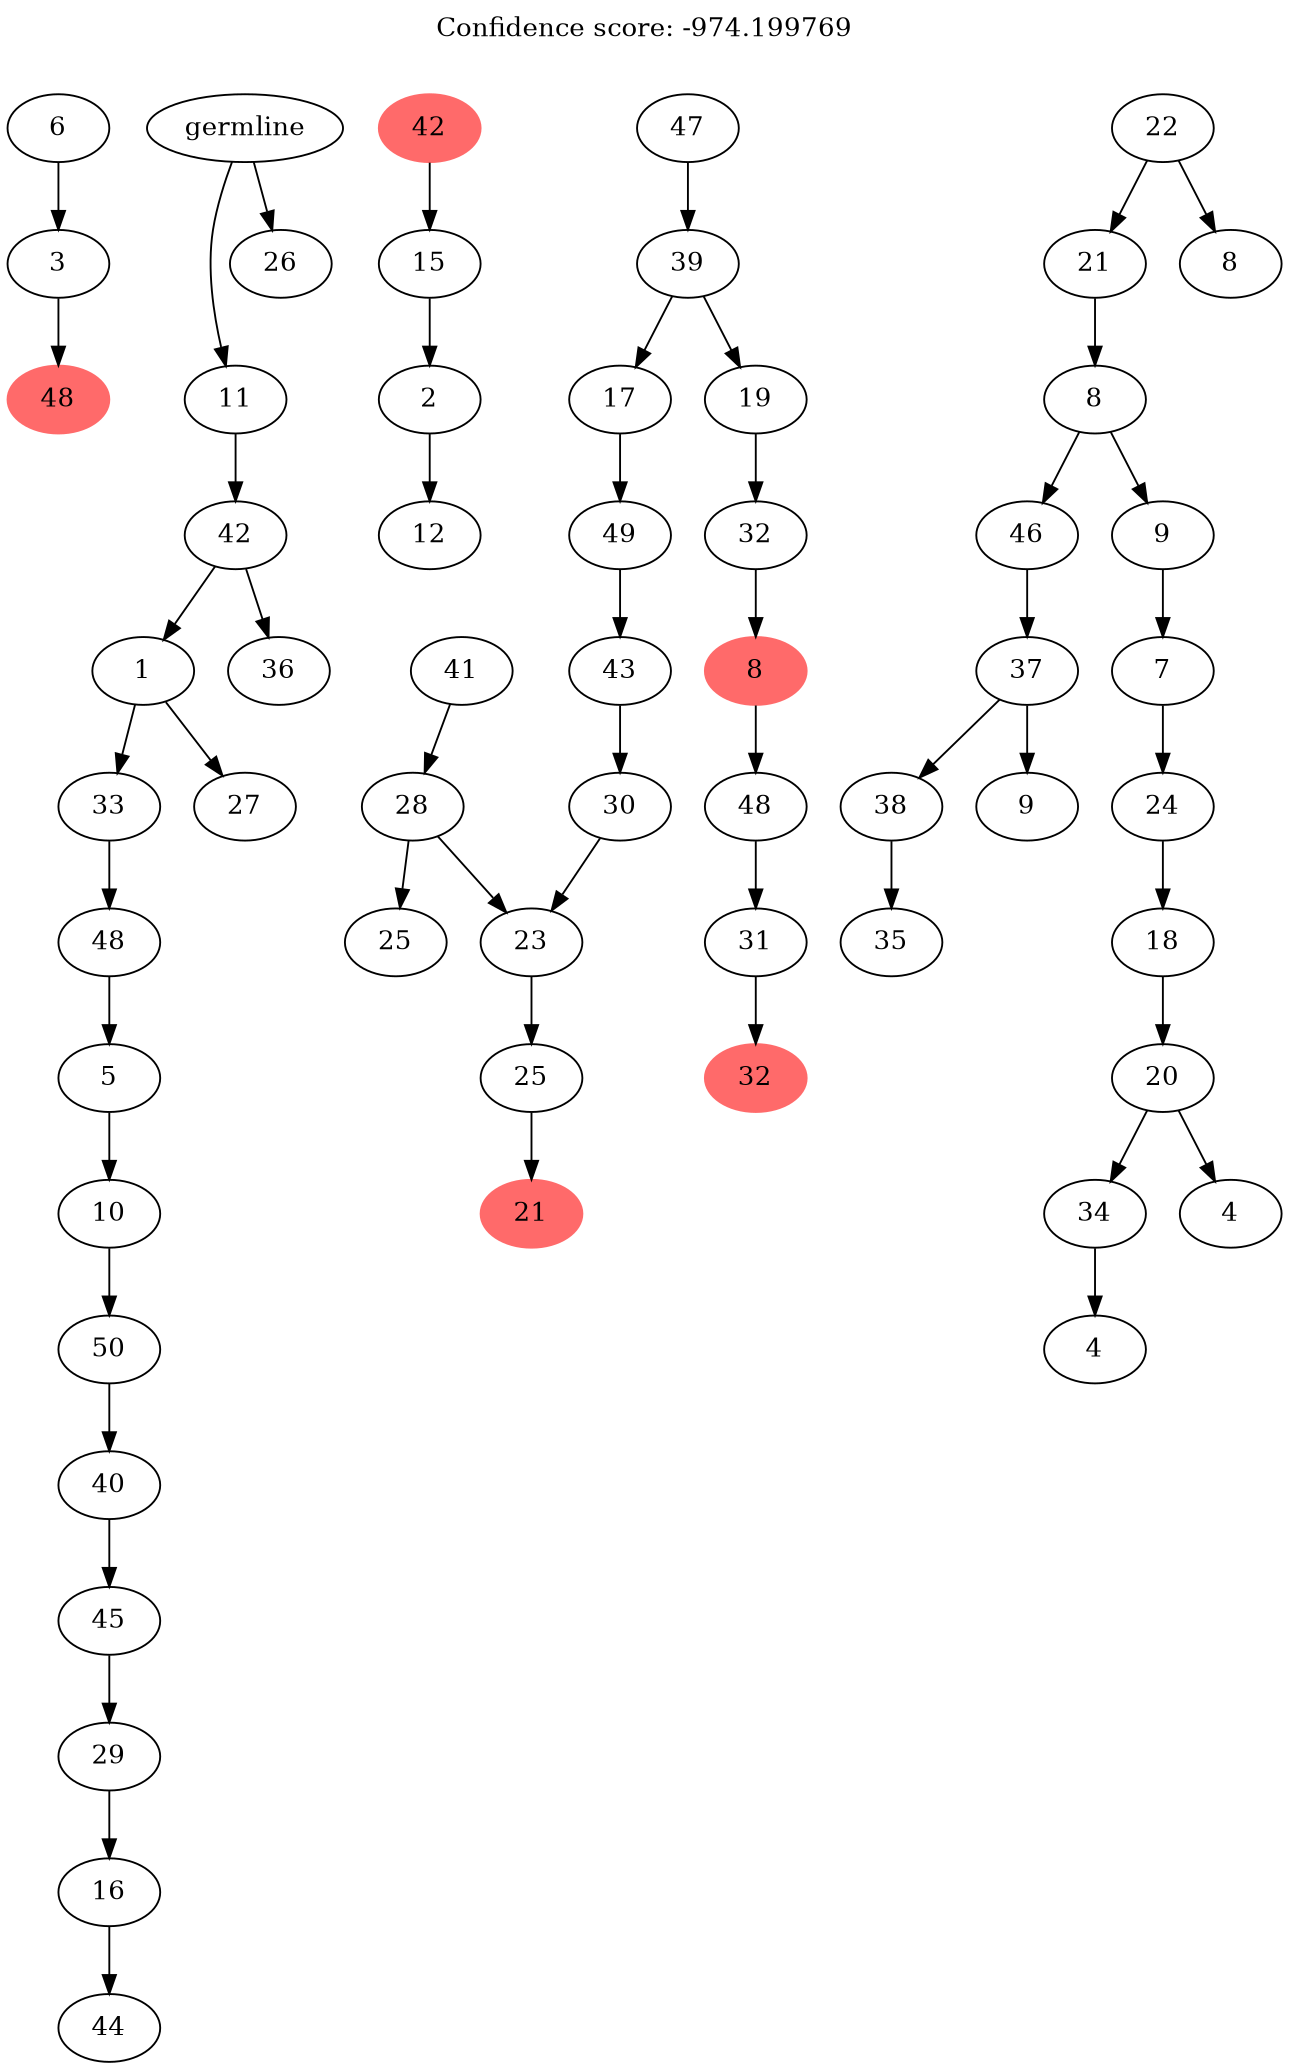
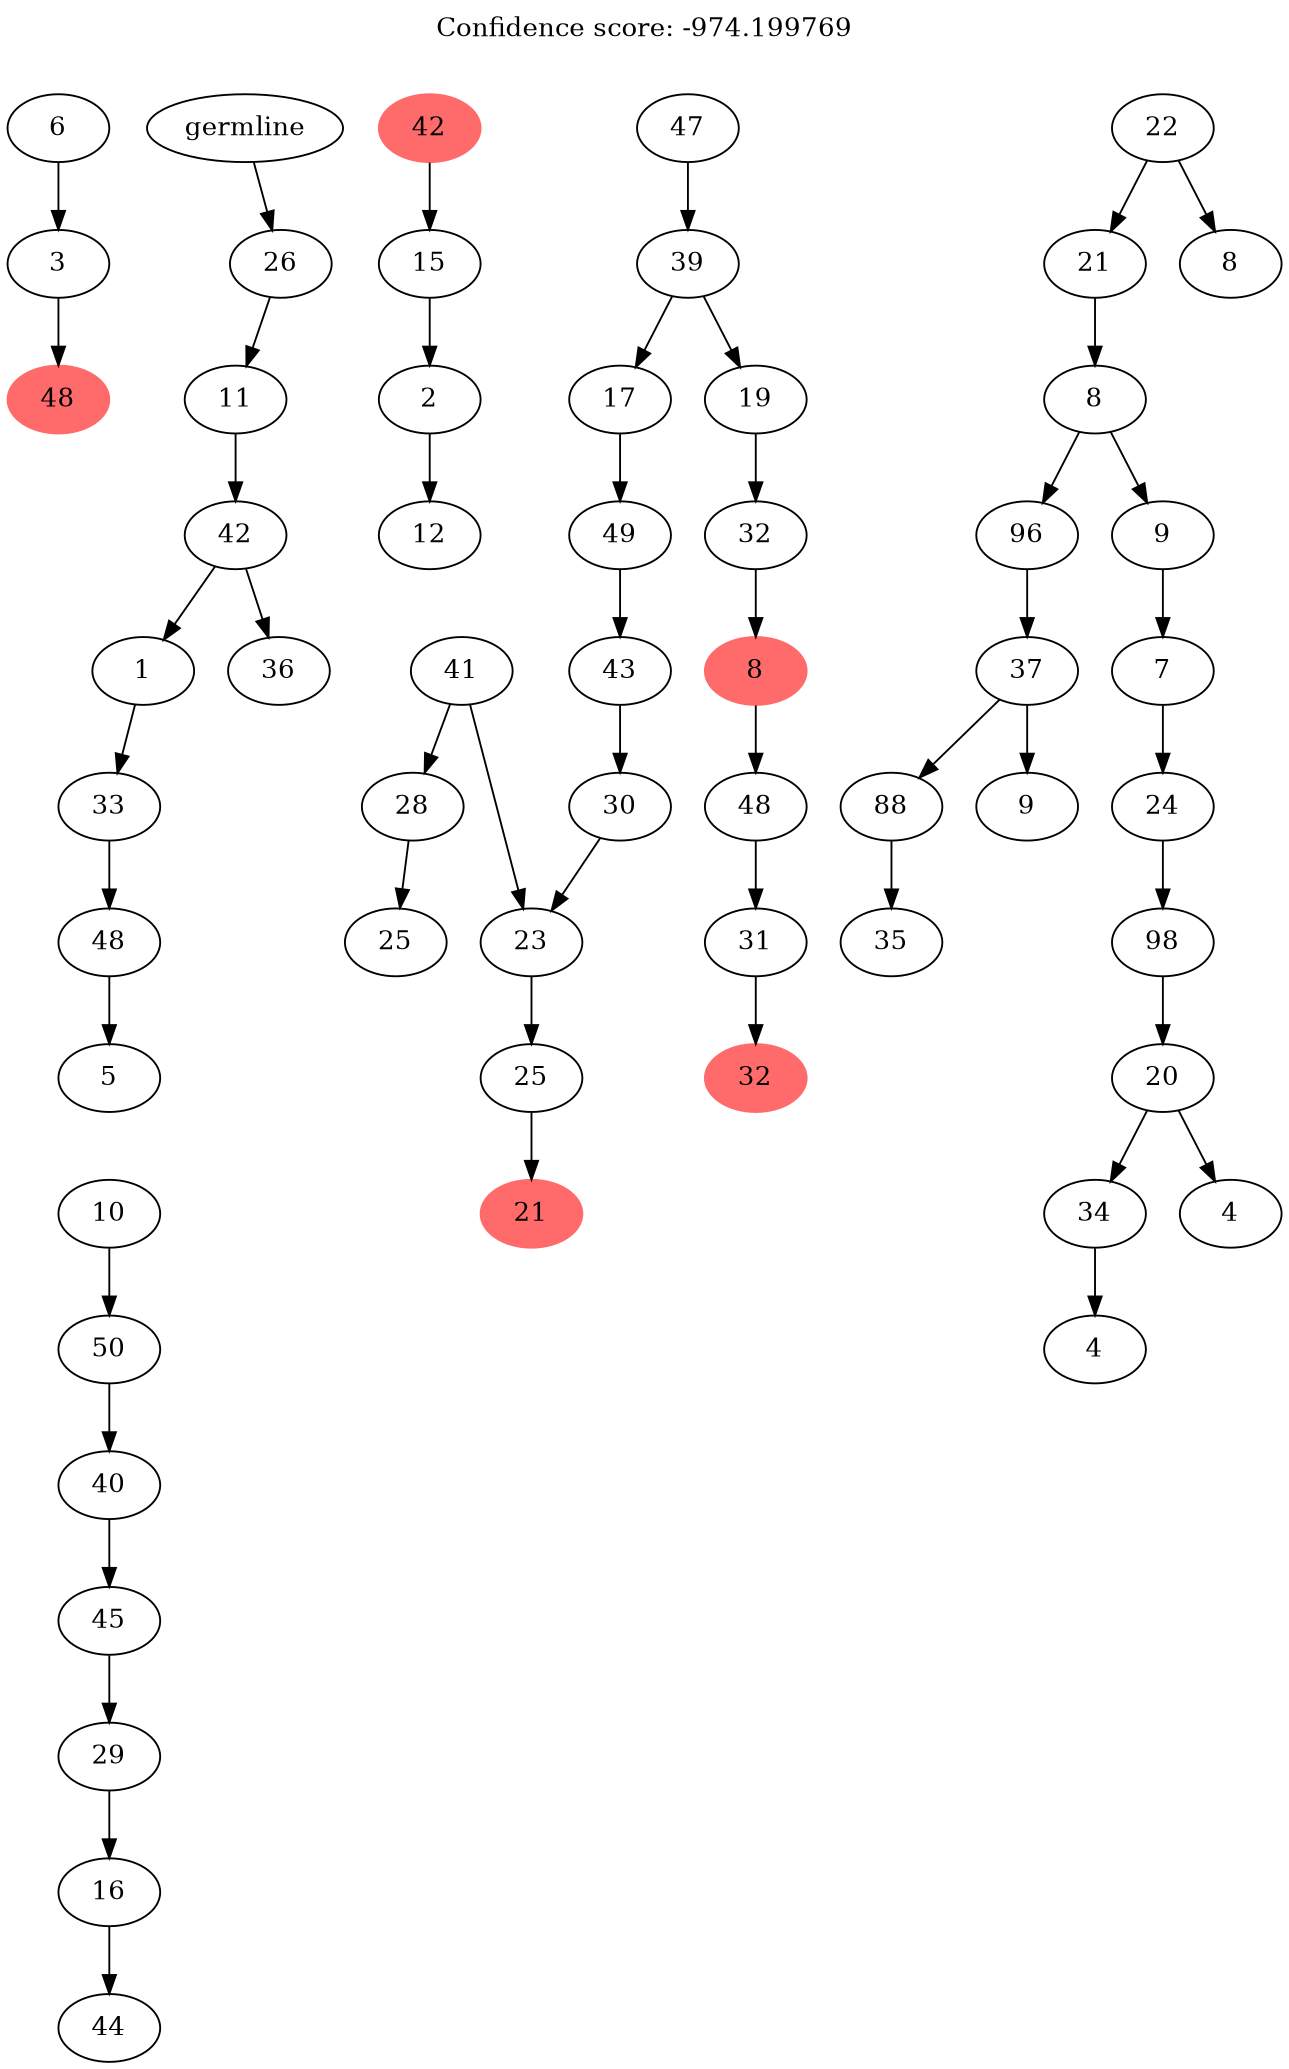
  digraph {
    label="Confidence score: -974.199769"
    labelloc=t
    n1 [label=3]
    n2 [color=indianred1 label=48 style=filled]
    n3 [label=6]
    n4 [label=44]
    n5 [label=16]
    n6 [label=29]
    n7 [label=45]
    n8 [label=40]
    n9 [label=50]
    n10 [label=10]
    n11 [label=5]
    n12 [label=48]
    n13 [label=33]
    n14 [label=2]
    n15 [label=12]
    n16 [label=15]
    n17 [color=indianred1 label=42 style=filled]
-   n18 [label=27]
    n19 [label=1]
    n20 [label=31]
    n21 [color=indianred1 label=32 style=filled]
    n22 [label=48]
    n23 [color=indianred1 label=8 style=filled]
    n24 [label=32]
    n25 [label=19]
    n26 [label=25]
    n27 [color=indianred1 label=21 style=filled]
    n28 [label=23]
    n29 [label=28]
    n30 [label=25]
    n31 [label=41]
    n32 [label=30]
    n33 [label=43]
    n34 [label=49]
    n35 [label=17]
    n36 [label=39]
    n37 [label=47]
    n38 [label=35]
-   n39 [label=38]
+   n39 [label=88]
    n40 [label=37]
    n41 [label=9]
-   n42 [label=46]
+   n42 [label=96]
    n43 [label=34]
    n44 [label=4]
    n45 [label=20]
    n46 [label=4]
-   n47 [label=18]
+   n47 [label=98]
    n48 [label=24]
    n49 [label=7]
    n50 [label=9]
    n51 [label=8]
    n52 [label=21]
    n53 [label=22]
    n54 [label=8]
    n55 [label=36]
    n56 [label=42]
    n57 [label=11]
    n58 [label=26]
    n59 [label=germline]
    n1 -> n2
    n3 -> n1
    n5 -> n4
    n6 -> n5
    n7 -> n6
    n8 -> n7
    n9 -> n8
    n10 -> n9
-   n11 -> n10
    n12 -> n11
    n13 -> n12
    n14 -> n15
    n16 -> n14
    n17 -> n16
    n19 -> n13
-   n19 -> n18
    n20 -> n21
    n22 -> n20
    n23 -> n22
    n24 -> n23
    n25 -> n24
    n26 -> n27
    n28 -> n26
-   n29 -> n28
+   n31 -> n28
    n29 -> n30
    n31 -> n29
    n32 -> n28
    n33 -> n32
    n34 -> n33
    n35 -> n34
    n36 -> n25
    n36 -> n35
    n37 -> n36
    n39 -> n38
    n40 -> n39
    n40 -> n41
    n42 -> n40
    n43 -> n44
    n45 -> n43
    n45 -> n46
    n47 -> n45
    n48 -> n47
    n49 -> n48
    n50 -> n49
    n51 -> n42
    n51 -> n50
    n52 -> n51
    n53 -> n52
    n53 -> n54
    n56 -> n19
    n56 -> n55
    n57 -> n56
-   n59 -> n57
+   n58 -> n57
    n59 -> n58
  }
